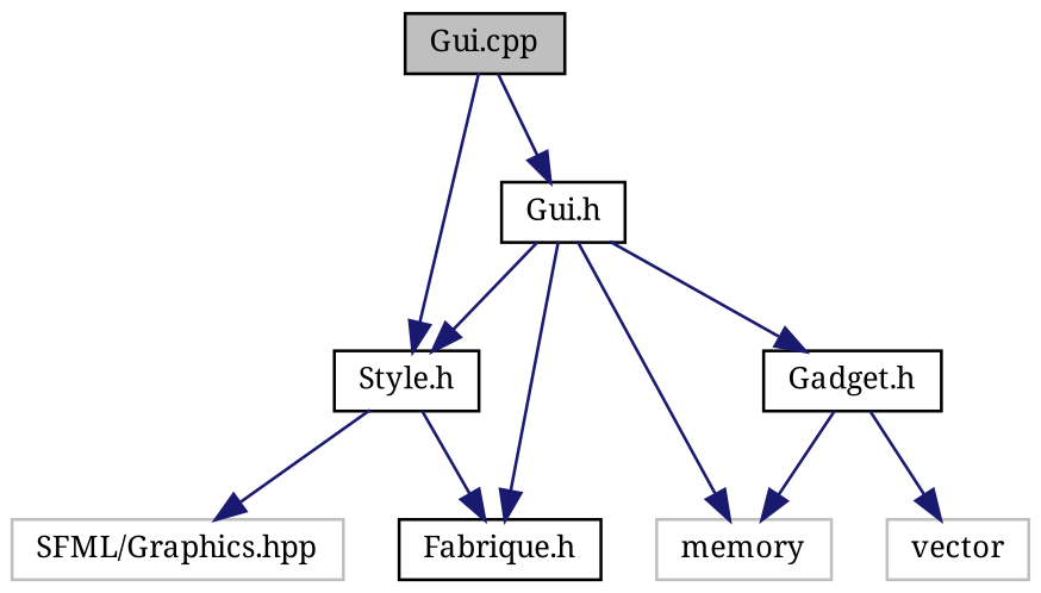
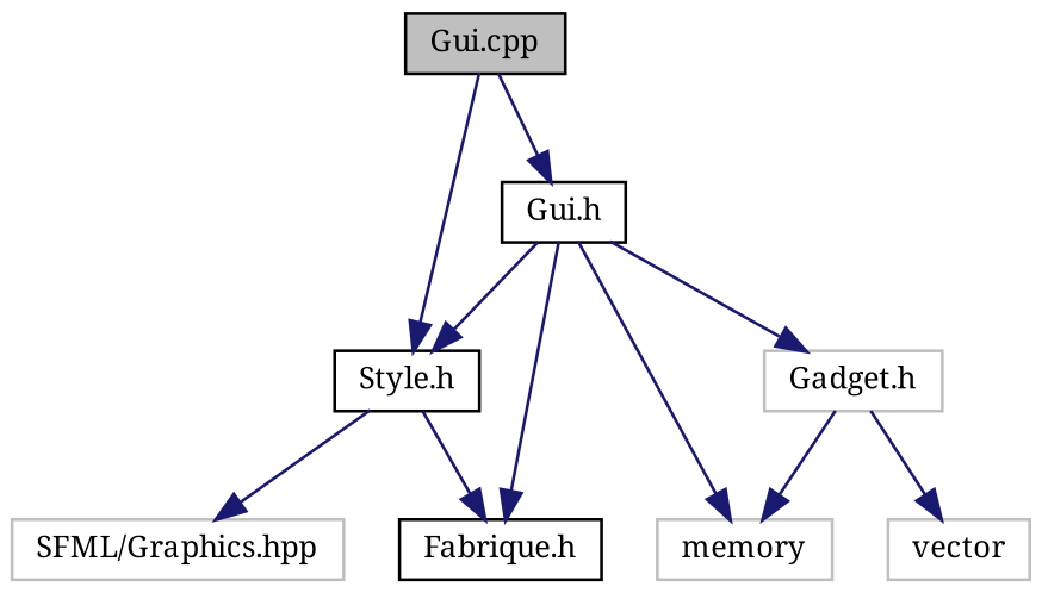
  digraph {
    fontname="Noto Serif"
    node [color=black fillcolor=white fontname="Noto Serif" fontsize=10 shape=record style=filled]
    edge [color=midnightblue fontname="Noto Serif" fontsize=10 labelfontname=Helvetica labelfontsize=10 style=solid]
    n1 [fillcolor=grey75 fontcolor=black height=0.2 label="Gui.cpp" width=0.4]
    n2 [height=0.2 label="Gui.h" width=0.4]
    n3 [height=0.2 label="Style.h" width=0.4]
    n4 [height=0.2 label="Fabrique.h" width=0.4]
-   n5 [height=0.2 label="Gadget.h" width=0.4]
+   n5 [color=grey75 height=0.2 label="Gadget.h" width=0.4]
    n6 [color=grey75 height=0.2 label=memory width=0.4]
    n7 [color=grey75 height=0.2 label="SFML/Graphics.hpp" width=0.4]
    n8 [color=grey75 height=0.2 label=vector width=0.4]
    n1 -> n2
    n1 -> n3
    n2 -> n3
    n2 -> n4
    n2 -> n5
    n2 -> n6
    n3 -> n4
    n3 -> n7
    n5 -> n6
    n5 -> n8
  }
